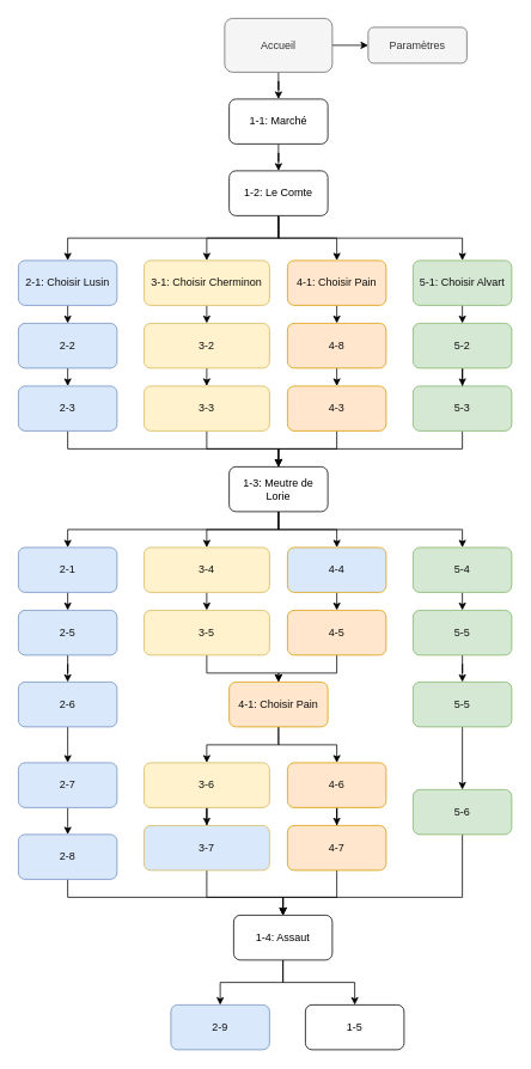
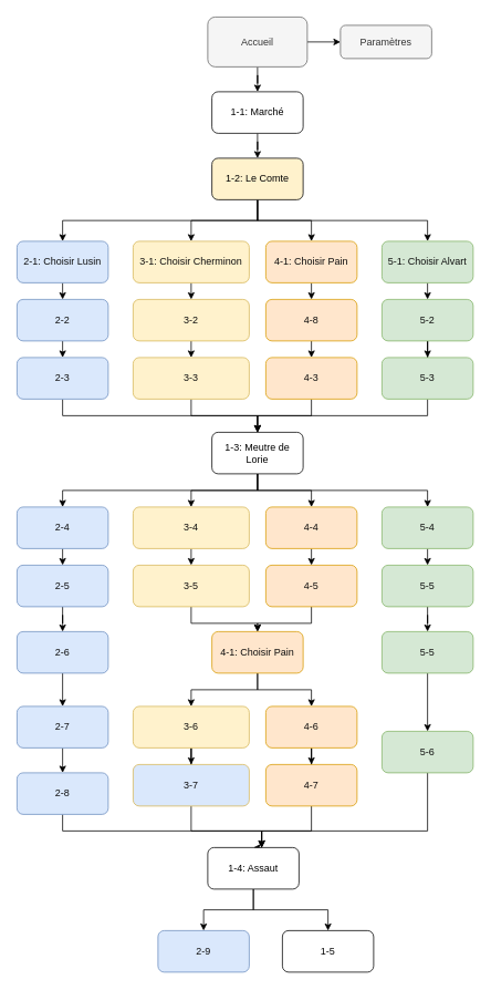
  <mxCell id="0" />
  <mxCell id="1" parent="0" />
  <mxCell id="2" style="edgeStyle=orthogonalEdgeStyle;rounded=0;orthogonalLoop=1;jettySize=auto;html=1;fontColor=#0D0D0D;" parent="1" source="4" target="5" edge="1"><mxGeometry relative="1" as="geometry" /></mxCell>
  <mxCell id="3" style="edgeStyle=orthogonalEdgeStyle;rounded=0;orthogonalLoop=1;jettySize=auto;html=1;fontColor=#0D0D0D;" parent="1" source="4" target="7" edge="1"><mxGeometry relative="1" as="geometry" /></mxCell>
  <mxCell id="4" value="Accueil" style="rounded=1;whiteSpace=wrap;html=1;fillColor=#f5f5f5;strokeColor=#666666;fontColor=#333333;" parent="1" vertex="1"><mxGeometry x="250" y="20" width="120" height="60" as="geometry" /></mxCell>
  <mxCell id="5" value="Paramètres" style="rounded=1;whiteSpace=wrap;html=1;fillColor=#f5f5f5;fontColor=#333333;strokeColor=#666666;" parent="1" vertex="1"><mxGeometry x="410" y="30" width="110" height="40" as="geometry" /></mxCell>
  <mxCell id="6" style="edgeStyle=orthogonalEdgeStyle;rounded=0;orthogonalLoop=1;jettySize=auto;html=1;entryX=0.5;entryY=0;entryDx=0;entryDy=0;fontColor=#0D0D0D;" parent="1" source="7" target="12" edge="1"><mxGeometry relative="1" as="geometry" /></mxCell>
  <mxCell id="7" value="1-1: Marché" style="rounded=1;whiteSpace=wrap;html=1;" parent="1" vertex="1"><mxGeometry x="255" y="110" width="110" height="50" as="geometry" /></mxCell>
  <mxCell id="8" style="edgeStyle=orthogonalEdgeStyle;rounded=0;orthogonalLoop=1;jettySize=auto;html=1;exitX=0.5;exitY=1;exitDx=0;exitDy=0;fontColor=#0D0D0D;" parent="1" source="12" target="14" edge="1"><mxGeometry relative="1" as="geometry" /></mxCell>
  <mxCell id="9" style="edgeStyle=orthogonalEdgeStyle;rounded=0;orthogonalLoop=1;jettySize=auto;html=1;exitX=0.5;exitY=1;exitDx=0;exitDy=0;entryX=0.5;entryY=0;entryDx=0;entryDy=0;fontColor=#0D0D0D;" parent="1" source="12" target="16" edge="1"><mxGeometry relative="1" as="geometry" /></mxCell>
  <mxCell id="10" style="edgeStyle=orthogonalEdgeStyle;rounded=0;orthogonalLoop=1;jettySize=auto;html=1;exitX=0.5;exitY=1;exitDx=0;exitDy=0;entryX=0.5;entryY=0;entryDx=0;entryDy=0;fontColor=#0D0D0D;" parent="1" source="12" target="18" edge="1"><mxGeometry relative="1" as="geometry" /></mxCell>
  <mxCell id="11" style="edgeStyle=orthogonalEdgeStyle;rounded=0;orthogonalLoop=1;jettySize=auto;html=1;exitX=0.5;exitY=1;exitDx=0;exitDy=0;fontColor=#0D0D0D;" parent="1" source="12" target="20" edge="1"><mxGeometry relative="1" as="geometry" /></mxCell>
- <mxCell id="12" value="1-2: Le Comte" style="rounded=1;whiteSpace=wrap;html=1;" parent="1" vertex="1"><mxGeometry x="255" y="190" width="110" height="50" as="geometry" /></mxCell>
+ <mxCell id="12" value="1-2: Le Comte" style="rounded=1;whiteSpace=wrap;html=1;fillColor=#fff2cc;" parent="1" vertex="1"><mxGeometry x="255" y="190" width="110" height="50" as="geometry" /></mxCell>
  <mxCell id="13" style="edgeStyle=orthogonalEdgeStyle;rounded=0;orthogonalLoop=1;jettySize=auto;html=1;exitX=0.5;exitY=1;exitDx=0;exitDy=0;entryX=0.5;entryY=0;entryDx=0;entryDy=0;fontColor=#0D0D0D;" parent="1" source="14" target="22" edge="1"><mxGeometry relative="1" as="geometry" /></mxCell>
  <mxCell id="14" value="2-1: Choisir&amp;nbsp;Lusin" style="rounded=1;whiteSpace=wrap;html=1;fillColor=#dae8fc;strokeColor=#6c8ebf;fontColor=#0D0D0D;" parent="1" vertex="1"><mxGeometry x="20" y="290" width="110" height="50" as="geometry" /></mxCell>
  <mxCell id="15" style="edgeStyle=orthogonalEdgeStyle;rounded=0;orthogonalLoop=1;jettySize=auto;html=1;exitX=0.5;exitY=1;exitDx=0;exitDy=0;entryX=0.5;entryY=0;entryDx=0;entryDy=0;fontColor=#0D0D0D;" parent="1" source="16" target="24" edge="1"><mxGeometry relative="1" as="geometry" /></mxCell>
  <mxCell id="16" value="3-1: Choisir&amp;nbsp;&lt;span style=&quot;background-color: initial;&quot;&gt;Cherminon&lt;/span&gt;" style="rounded=1;whiteSpace=wrap;html=1;fillColor=#fff2cc;strokeColor=#d6b656;fontColor=#0D0D0D;" parent="1" vertex="1"><mxGeometry x="160" y="290" width="140" height="50" as="geometry" /></mxCell>
  <mxCell id="17" style="edgeStyle=orthogonalEdgeStyle;rounded=0;orthogonalLoop=1;jettySize=auto;html=1;exitX=0.5;exitY=1;exitDx=0;exitDy=0;entryX=0.5;entryY=0;entryDx=0;entryDy=0;fontColor=#0D0D0D;" parent="1" source="18" target="26" edge="1"><mxGeometry relative="1" as="geometry" /></mxCell>
  <mxCell id="18" value="4-1: Choisir Pain" style="rounded=1;whiteSpace=wrap;html=1;fillColor=#ffe6cc;strokeColor=#d79b00;fontColor=#0D0D0D;" parent="1" vertex="1"><mxGeometry x="320" y="290" width="110" height="50" as="geometry" /></mxCell>
  <mxCell id="19" style="edgeStyle=orthogonalEdgeStyle;rounded=0;orthogonalLoop=1;jettySize=auto;html=1;exitX=0.5;exitY=1;exitDx=0;exitDy=0;entryX=0.5;entryY=0;entryDx=0;entryDy=0;fontColor=#0D0D0D;" parent="1" source="20" target="28" edge="1"><mxGeometry relative="1" as="geometry" /></mxCell>
  <mxCell id="20" value="5-1: Choisir Alvart" style="rounded=1;whiteSpace=wrap;html=1;fillColor=#d5e8d4;strokeColor=#82b366;fontColor=#0D0D0D;" parent="1" vertex="1"><mxGeometry x="460" y="290" width="110" height="50" as="geometry" /></mxCell>
  <mxCell id="21" style="edgeStyle=orthogonalEdgeStyle;rounded=0;orthogonalLoop=1;jettySize=auto;html=1;exitX=0.5;exitY=1;exitDx=0;exitDy=0;entryX=0.5;entryY=0;entryDx=0;entryDy=0;fontColor=#0D0D0D;" parent="1" source="22" target="30" edge="1"><mxGeometry relative="1" as="geometry" /></mxCell>
  <mxCell id="22" value="2-2" style="rounded=1;whiteSpace=wrap;html=1;fillColor=#dae8fc;strokeColor=#6c8ebf;fontColor=#0D0D0D;" parent="1" vertex="1"><mxGeometry x="20" y="360" width="110" height="50" as="geometry" /></mxCell>
  <mxCell id="23" style="edgeStyle=orthogonalEdgeStyle;rounded=0;orthogonalLoop=1;jettySize=auto;html=1;exitX=0.5;exitY=1;exitDx=0;exitDy=0;entryX=0.5;entryY=0;entryDx=0;entryDy=0;fontColor=#0D0D0D;" parent="1" source="24" target="32" edge="1"><mxGeometry relative="1" as="geometry" /></mxCell>
  <mxCell id="24" value="3-2" style="rounded=1;whiteSpace=wrap;html=1;fillColor=#fff2cc;strokeColor=#d6b656;fontColor=#0D0D0D;" parent="1" vertex="1"><mxGeometry x="160" y="360" width="140" height="50" as="geometry" /></mxCell>
  <mxCell id="25" style="edgeStyle=orthogonalEdgeStyle;rounded=0;orthogonalLoop=1;jettySize=auto;html=1;exitX=0.5;exitY=1;exitDx=0;exitDy=0;entryX=0.5;entryY=0;entryDx=0;entryDy=0;fontColor=#0D0D0D;" parent="1" source="26" target="34" edge="1"><mxGeometry relative="1" as="geometry" /></mxCell>
  <mxCell id="26" value="4-8" style="rounded=1;whiteSpace=wrap;html=1;fillColor=#ffe6cc;strokeColor=#d79b00;fontColor=#0D0D0D;" parent="1" vertex="1"><mxGeometry x="320" y="360" width="110" height="50" as="geometry" /></mxCell>
  <mxCell id="27" style="edgeStyle=orthogonalEdgeStyle;rounded=0;orthogonalLoop=1;jettySize=auto;html=1;exitX=0.5;exitY=1;exitDx=0;exitDy=0;fontColor=#0D0D0D;" parent="1" source="28" target="36" edge="1"><mxGeometry relative="1" as="geometry" /></mxCell>
  <mxCell id="28" value="5-2" style="rounded=1;whiteSpace=wrap;html=1;fillColor=#d5e8d4;strokeColor=#82b366;fontColor=#0D0D0D;" parent="1" vertex="1"><mxGeometry x="460" y="360" width="110" height="50" as="geometry" /></mxCell>
  <mxCell id="29" style="edgeStyle=orthogonalEdgeStyle;rounded=0;orthogonalLoop=1;jettySize=auto;html=1;exitX=0.5;exitY=1;exitDx=0;exitDy=0;fontColor=#0D0D0D;" parent="1" source="30" target="41" edge="1"><mxGeometry relative="1" as="geometry" /></mxCell>
  <mxCell id="30" value="2-3" style="rounded=1;whiteSpace=wrap;html=1;fillColor=#dae8fc;strokeColor=#6c8ebf;fontColor=#0D0D0D;" parent="1" vertex="1"><mxGeometry x="20" y="430" width="110" height="50" as="geometry" /></mxCell>
  <mxCell id="31" style="edgeStyle=orthogonalEdgeStyle;rounded=0;orthogonalLoop=1;jettySize=auto;html=1;exitX=0.5;exitY=1;exitDx=0;exitDy=0;fontColor=#0D0D0D;" parent="1" source="32" target="41" edge="1"><mxGeometry relative="1" as="geometry" /></mxCell>
  <mxCell id="32" value="3-3" style="rounded=1;whiteSpace=wrap;html=1;fillColor=#fff2cc;strokeColor=#d6b656;fontColor=#0D0D0D;" parent="1" vertex="1"><mxGeometry x="160" y="430" width="140" height="50" as="geometry" /></mxCell>
  <mxCell id="33" style="edgeStyle=orthogonalEdgeStyle;rounded=0;orthogonalLoop=1;jettySize=auto;html=1;exitX=0.5;exitY=1;exitDx=0;exitDy=0;fontColor=#0D0D0D;endArrow=none;" parent="1" source="34" target="41" edge="1"><mxGeometry relative="1" as="geometry" /></mxCell>
  <mxCell id="34" value="4-3" style="rounded=1;whiteSpace=wrap;html=1;fillColor=#ffe6cc;strokeColor=#d79b00;fontColor=#0D0D0D;" parent="1" vertex="1"><mxGeometry x="320" y="430" width="110" height="50" as="geometry" /></mxCell>
  <mxCell id="35" style="edgeStyle=orthogonalEdgeStyle;rounded=0;orthogonalLoop=1;jettySize=auto;html=1;exitX=0.5;exitY=1;exitDx=0;exitDy=0;entryX=0.5;entryY=0;entryDx=0;entryDy=0;fontColor=#0D0D0D;" parent="1" source="36" target="41" edge="1"><mxGeometry relative="1" as="geometry" /></mxCell>
  <mxCell id="36" value="5-3" style="rounded=1;whiteSpace=wrap;html=1;fillColor=#d5e8d4;strokeColor=#82b366;fontColor=#0D0D0D;" parent="1" vertex="1"><mxGeometry x="460" y="430" width="110" height="50" as="geometry" /></mxCell>
  <mxCell id="37" style="edgeStyle=orthogonalEdgeStyle;rounded=0;orthogonalLoop=1;jettySize=auto;html=1;exitX=0.5;exitY=1;exitDx=0;exitDy=0;fontColor=#0D0D0D;" parent="1" source="41" target="45" edge="1"><mxGeometry relative="1" as="geometry" /></mxCell>
  <mxCell id="38" style="edgeStyle=orthogonalEdgeStyle;rounded=0;orthogonalLoop=1;jettySize=auto;html=1;exitX=0.5;exitY=1;exitDx=0;exitDy=0;fontColor=#0D0D0D;" parent="1" source="41" target="47" edge="1"><mxGeometry relative="1" as="geometry" /></mxCell>
  <mxCell id="39" style="edgeStyle=orthogonalEdgeStyle;rounded=0;orthogonalLoop=1;jettySize=auto;html=1;exitX=0.5;exitY=1;exitDx=0;exitDy=0;fontColor=#0D0D0D;" parent="1" source="41" target="49" edge="1"><mxGeometry relative="1" as="geometry" /></mxCell>
  <mxCell id="40" style="edgeStyle=orthogonalEdgeStyle;rounded=0;orthogonalLoop=1;jettySize=auto;html=1;exitX=0.5;exitY=1;exitDx=0;exitDy=0;fontColor=#0D0D0D;" parent="1" source="41" target="43" edge="1"><mxGeometry relative="1" as="geometry" /></mxCell>
  <mxCell id="41" value="1-3: Meutre de Lorie" style="rounded=1;whiteSpace=wrap;html=1;" parent="1" vertex="1"><mxGeometry x="255" y="520" width="110" height="50" as="geometry" /></mxCell>
  <mxCell id="42" style="edgeStyle=orthogonalEdgeStyle;rounded=0;orthogonalLoop=1;jettySize=auto;html=1;exitX=0.5;exitY=1;exitDx=0;exitDy=0;entryX=0.5;entryY=0;entryDx=0;entryDy=0;fontColor=#0D0D0D;" parent="1" source="43" target="51" edge="1"><mxGeometry relative="1" as="geometry" /></mxCell>
- <mxCell id="43" value="2-1" style="rounded=1;whiteSpace=wrap;html=1;fillColor=#dae8fc;strokeColor=#6c8ebf;fontColor=#0D0D0D;" parent="1" vertex="1"><mxGeometry x="20" y="610" width="110" height="50" as="geometry" /></mxCell>
+ <mxCell id="43" value="2-4" style="rounded=1;whiteSpace=wrap;html=1;fillColor=#dae8fc;strokeColor=#6c8ebf;fontColor=#0D0D0D;" parent="1" vertex="1"><mxGeometry x="20" y="610" width="110" height="50" as="geometry" /></mxCell>
  <mxCell id="44" style="edgeStyle=orthogonalEdgeStyle;rounded=0;orthogonalLoop=1;jettySize=auto;html=1;exitX=0.5;exitY=1;exitDx=0;exitDy=0;entryX=0.5;entryY=0;entryDx=0;entryDy=0;fontColor=#0D0D0D;" parent="1" source="45" target="53" edge="1"><mxGeometry relative="1" as="geometry" /></mxCell>
  <mxCell id="45" value="3-4" style="rounded=1;whiteSpace=wrap;html=1;fillColor=#fff2cc;strokeColor=#d6b656;fontColor=#0D0D0D;" parent="1" vertex="1"><mxGeometry x="160" y="610" width="140" height="50" as="geometry" /></mxCell>
  <mxCell id="46" style="edgeStyle=orthogonalEdgeStyle;rounded=0;orthogonalLoop=1;jettySize=auto;html=1;exitX=0.5;exitY=1;exitDx=0;exitDy=0;entryX=0.5;entryY=0;entryDx=0;entryDy=0;fontColor=#0D0D0D;" parent="1" source="47" target="55" edge="1"><mxGeometry relative="1" as="geometry" /></mxCell>
- <mxCell id="47" value="4-4" style="rounded=1;whiteSpace=wrap;html=1;fillColor=#dae8fc;strokeColor=#d79b00;fontColor=#0D0D0D;" parent="1" vertex="1"><mxGeometry x="320" y="610" width="110" height="50" as="geometry" /></mxCell>
+ <mxCell id="47" value="4-4" style="rounded=1;whiteSpace=wrap;html=1;fillColor=#ffe6cc;strokeColor=#d79b00;fontColor=#0D0D0D;" parent="1" vertex="1"><mxGeometry x="320" y="610" width="110" height="50" as="geometry" /></mxCell>
  <mxCell id="48" style="edgeStyle=orthogonalEdgeStyle;rounded=0;orthogonalLoop=1;jettySize=auto;html=1;exitX=0.5;exitY=1;exitDx=0;exitDy=0;entryX=0.5;entryY=0;entryDx=0;entryDy=0;fontColor=#0D0D0D;" parent="1" source="49" target="57" edge="1"><mxGeometry relative="1" as="geometry" /></mxCell>
  <mxCell id="49" value="5-4" style="rounded=1;whiteSpace=wrap;html=1;fillColor=#d5e8d4;strokeColor=#82b366;fontColor=#0D0D0D;" parent="1" vertex="1"><mxGeometry x="460" y="610" width="110" height="50" as="geometry" /></mxCell>
  <mxCell id="50" style="edgeStyle=orthogonalEdgeStyle;rounded=0;orthogonalLoop=1;jettySize=auto;html=1;exitX=0.5;exitY=1;exitDx=0;exitDy=0;fontColor=#0D0D0D;" parent="1" source="51" target="62" edge="1"><mxGeometry relative="1" as="geometry" /></mxCell>
  <mxCell id="51" value="2-5" style="rounded=1;whiteSpace=wrap;html=1;fillColor=#dae8fc;strokeColor=#6c8ebf;fontColor=#0D0D0D;" parent="1" vertex="1"><mxGeometry x="20" y="680" width="110" height="50" as="geometry" /></mxCell>
  <mxCell id="52" style="edgeStyle=orthogonalEdgeStyle;rounded=0;orthogonalLoop=1;jettySize=auto;html=1;exitX=0.5;exitY=1;exitDx=0;exitDy=0;entryX=0.5;entryY=0;entryDx=0;entryDy=0;fontColor=#0D0D0D;" parent="1" source="53" target="60" edge="1"><mxGeometry relative="1" as="geometry" /></mxCell>
  <mxCell id="53" value="3-5" style="rounded=1;whiteSpace=wrap;html=1;fillColor=#fff2cc;strokeColor=#d6b656;fontColor=#0D0D0D;" parent="1" vertex="1"><mxGeometry x="160" y="680" width="140" height="50" as="geometry" /></mxCell>
  <mxCell id="54" style="edgeStyle=orthogonalEdgeStyle;rounded=0;orthogonalLoop=1;jettySize=auto;html=1;exitX=0.5;exitY=1;exitDx=0;exitDy=0;fontColor=#0D0D0D;" parent="1" source="55" target="60" edge="1"><mxGeometry relative="1" as="geometry" /></mxCell>
  <mxCell id="55" value="4-5" style="rounded=1;whiteSpace=wrap;html=1;fillColor=#ffe6cc;strokeColor=#d79b00;fontColor=#0D0D0D;" parent="1" vertex="1"><mxGeometry x="320" y="680" width="110" height="50" as="geometry" /></mxCell>
  <mxCell id="56" style="edgeStyle=orthogonalEdgeStyle;rounded=0;orthogonalLoop=1;jettySize=auto;html=1;exitX=0.5;exitY=1;exitDx=0;exitDy=0;fontColor=#0D0D0D;" parent="1" source="57" target="64" edge="1"><mxGeometry relative="1" as="geometry" /></mxCell>
  <mxCell id="57" value="5-5" style="rounded=1;whiteSpace=wrap;html=1;fillColor=#d5e8d4;strokeColor=#82b366;fontColor=#0D0D0D;" parent="1" vertex="1"><mxGeometry x="460" y="680" width="110" height="50" as="geometry" /></mxCell>
  <mxCell id="58" style="edgeStyle=orthogonalEdgeStyle;rounded=0;orthogonalLoop=1;jettySize=auto;html=1;exitX=0.5;exitY=1;exitDx=0;exitDy=0;fontColor=#0D0D0D;" parent="1" source="60" target="66" edge="1"><mxGeometry relative="1" as="geometry" /></mxCell>
  <mxCell id="59" style="edgeStyle=orthogonalEdgeStyle;rounded=0;orthogonalLoop=1;jettySize=auto;html=1;exitX=0.5;exitY=1;exitDx=0;exitDy=0;fontColor=#0D0D0D;" parent="1" source="60" target="68" edge="1"><mxGeometry relative="1" as="geometry" /></mxCell>
  <mxCell id="60" value="4-1: Choisir Pain" style="rounded=1;whiteSpace=wrap;html=1;fillColor=#ffe6cc;strokeColor=#d79b00;fontColor=#0D0D0D;" parent="1" vertex="1"><mxGeometry x="255" y="760" width="110" height="50" as="geometry" /></mxCell>
  <mxCell id="61" style="edgeStyle=orthogonalEdgeStyle;rounded=0;orthogonalLoop=1;jettySize=auto;html=1;exitX=0.5;exitY=1;exitDx=0;exitDy=0;entryX=0.5;entryY=0;entryDx=0;entryDy=0;fontColor=#0D0D0D;" parent="1" source="62" target="74" edge="1"><mxGeometry relative="1" as="geometry" /></mxCell>
  <mxCell id="62" value="2-6" style="rounded=1;whiteSpace=wrap;html=1;fillColor=#dae8fc;strokeColor=#6c8ebf;fontColor=#0D0D0D;" parent="1" vertex="1"><mxGeometry x="20" y="760" width="110" height="50" as="geometry" /></mxCell>
  <mxCell id="63" style="edgeStyle=orthogonalEdgeStyle;rounded=0;orthogonalLoop=1;jettySize=auto;html=1;exitX=0.5;exitY=1;exitDx=0;exitDy=0;entryX=0.5;entryY=0;entryDx=0;entryDy=0;fontColor=#0D0D0D;" parent="1" source="64" target="78" edge="1"><mxGeometry relative="1" as="geometry" /></mxCell>
  <mxCell id="64" value="5-5" style="rounded=1;whiteSpace=wrap;html=1;fillColor=#d5e8d4;strokeColor=#82b366;fontColor=#0D0D0D;" parent="1" vertex="1"><mxGeometry x="460" y="760" width="110" height="50" as="geometry" /></mxCell>
  <mxCell id="65" style="edgeStyle=orthogonalEdgeStyle;rounded=0;orthogonalLoop=1;jettySize=auto;html=1;exitX=0.5;exitY=1;exitDx=0;exitDy=0;fontColor=#0D0D0D;" parent="1" source="66" target="70" edge="1"><mxGeometry relative="1" as="geometry" /></mxCell>
  <mxCell id="66" value="3-6" style="rounded=1;whiteSpace=wrap;html=1;fillColor=#fff2cc;strokeColor=#d6b656;fontColor=#0D0D0D;" parent="1" vertex="1"><mxGeometry x="160" y="850" width="140" height="50" as="geometry" /></mxCell>
  <mxCell id="67" style="edgeStyle=orthogonalEdgeStyle;rounded=0;orthogonalLoop=1;jettySize=auto;html=1;exitX=0.5;exitY=1;exitDx=0;exitDy=0;fontColor=#0D0D0D;" parent="1" source="68" target="72" edge="1"><mxGeometry relative="1" as="geometry" /></mxCell>
  <mxCell id="68" value="4-6" style="rounded=1;whiteSpace=wrap;html=1;fillColor=#ffe6cc;strokeColor=#d79b00;fontColor=#0D0D0D;" parent="1" vertex="1"><mxGeometry x="320" y="850" width="110" height="50" as="geometry" /></mxCell>
  <mxCell id="69" style="edgeStyle=orthogonalEdgeStyle;rounded=0;orthogonalLoop=1;jettySize=auto;html=1;exitX=0.5;exitY=1;exitDx=0;exitDy=0;entryX=0.5;entryY=0;entryDx=0;entryDy=0;fontColor=#0D0D0D;" parent="1" source="70" target="81" edge="1"><mxGeometry relative="1" as="geometry"><Array as="points"><mxPoint x="230" y="1000" /><mxPoint x="315" y="1000" /></Array></mxGeometry></mxCell>
  <mxCell id="70" value="3-7" style="rounded=1;whiteSpace=wrap;html=1;fillColor=#dae8fc;strokeColor=#d6b656;fontColor=#0D0D0D;" parent="1" vertex="1"><mxGeometry x="160" y="920" width="140" height="50" as="geometry" /></mxCell>
  <mxCell id="71" style="edgeStyle=orthogonalEdgeStyle;rounded=0;orthogonalLoop=1;jettySize=auto;html=1;exitX=0.5;exitY=1;exitDx=0;exitDy=0;fontColor=#0D0D0D;" parent="1" source="72" target="81" edge="1"><mxGeometry relative="1" as="geometry"><Array as="points"><mxPoint x="375" y="1000" /><mxPoint x="315" y="1000" /></Array></mxGeometry></mxCell>
  <mxCell id="72" value="4-7" style="rounded=1;whiteSpace=wrap;html=1;fillColor=#ffe6cc;strokeColor=#d79b00;fontColor=#0D0D0D;" parent="1" vertex="1"><mxGeometry x="320" y="920" width="110" height="50" as="geometry" /></mxCell>
  <mxCell id="73" style="edgeStyle=orthogonalEdgeStyle;rounded=0;orthogonalLoop=1;jettySize=auto;html=1;exitX=0.5;exitY=1;exitDx=0;exitDy=0;entryX=0.5;entryY=0;entryDx=0;entryDy=0;fontColor=#0D0D0D;" parent="1" source="74" target="76" edge="1"><mxGeometry relative="1" as="geometry" /></mxCell>
  <mxCell id="74" value="2-7" style="rounded=1;whiteSpace=wrap;html=1;fillColor=#dae8fc;strokeColor=#6c8ebf;fontColor=#0D0D0D;" parent="1" vertex="1"><mxGeometry x="20" y="850" width="110" height="50" as="geometry" /></mxCell>
  <mxCell id="75" style="edgeStyle=orthogonalEdgeStyle;rounded=0;orthogonalLoop=1;jettySize=auto;html=1;exitX=0.5;exitY=1;exitDx=0;exitDy=0;fontColor=#0D0D0D;" parent="1" source="76" target="81" edge="1"><mxGeometry relative="1" as="geometry"><Array as="points"><mxPoint x="75" y="1000" /><mxPoint x="315" y="1000" /></Array></mxGeometry></mxCell>
  <mxCell id="76" value="2-8" style="rounded=1;whiteSpace=wrap;html=1;fillColor=#dae8fc;strokeColor=#6c8ebf;fontColor=#0D0D0D;" parent="1" vertex="1"><mxGeometry x="20" y="930" width="110" height="50" as="geometry" /></mxCell>
  <mxCell id="77" style="edgeStyle=orthogonalEdgeStyle;rounded=0;orthogonalLoop=1;jettySize=auto;html=1;exitX=0.5;exitY=1;exitDx=0;exitDy=0;fontColor=#0D0D0D;" parent="1" source="78" target="81" edge="1"><mxGeometry relative="1" as="geometry"><Array as="points"><mxPoint x="515" y="1000" /><mxPoint x="315" y="1000" /></Array></mxGeometry></mxCell>
  <mxCell id="78" value="5-6" style="rounded=1;whiteSpace=wrap;html=1;fillColor=#d5e8d4;strokeColor=#82b366;fontColor=#0D0D0D;" parent="1" vertex="1"><mxGeometry x="460" y="880" width="110" height="50" as="geometry" /></mxCell>
  <mxCell id="79" style="edgeStyle=orthogonalEdgeStyle;rounded=0;orthogonalLoop=1;jettySize=auto;html=1;exitX=0.5;exitY=1;exitDx=0;exitDy=0;fontColor=#0D0D0D;" parent="1" source="81" target="83" edge="1"><mxGeometry relative="1" as="geometry" /></mxCell>
  <mxCell id="80" style="edgeStyle=orthogonalEdgeStyle;rounded=0;orthogonalLoop=1;jettySize=auto;html=1;exitX=0.5;exitY=1;exitDx=0;exitDy=0;fontColor=#0D0D0D;" parent="1" source="81" target="82" edge="1"><mxGeometry relative="1" as="geometry" /></mxCell>
- <mxCell id="81" value="1-4: Assaut" style="rounded=1;whiteSpace=wrap;html=1;" parent="1" vertex="1"><mxGeometry x="260" y="1020" width="110" height="50" as="geometry" /></mxCell>
+ <mxCell id="81" value="1-4: Assaut" style="rounded=1;whiteSpace=wrap;html=1;" parent="1" vertex="1"><mxGeometry x="250" y="1020" width="110" height="50" as="geometry" /></mxCell>
  <mxCell id="82" value="1-5" style="rounded=1;whiteSpace=wrap;html=1;" parent="1" vertex="1"><mxGeometry x="340" y="1120" width="110" height="50" as="geometry" /></mxCell>
  <mxCell id="83" value="2-9" style="rounded=1;whiteSpace=wrap;html=1;fillColor=#dae8fc;strokeColor=#6c8ebf;fontColor=#0D0D0D;" parent="1" vertex="1"><mxGeometry x="190" y="1120" width="110" height="50" as="geometry" /></mxCell>
